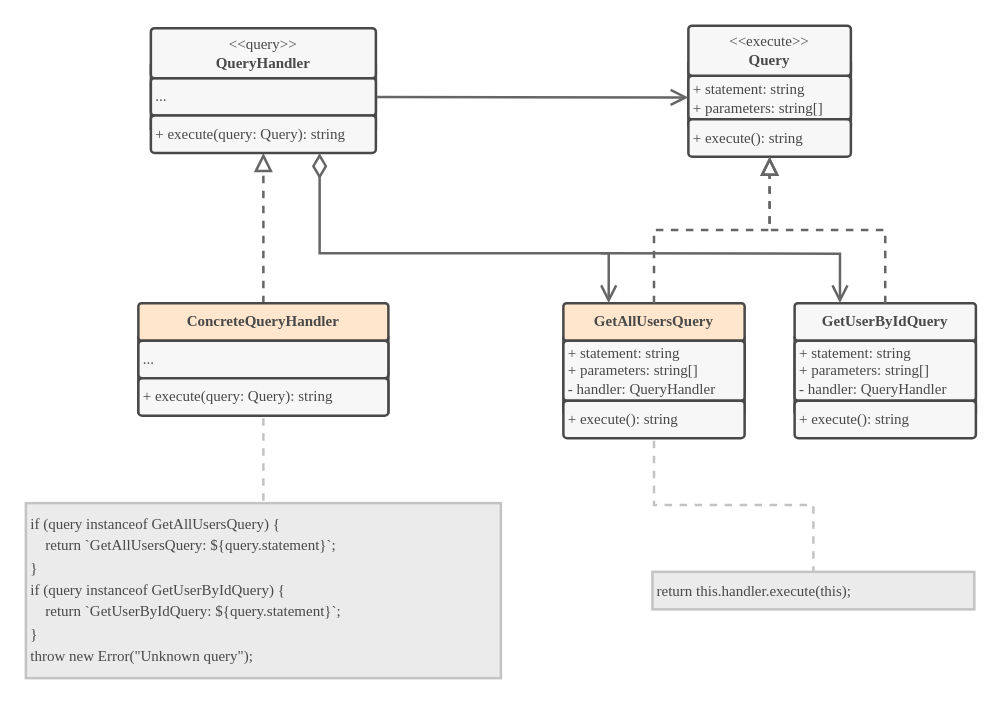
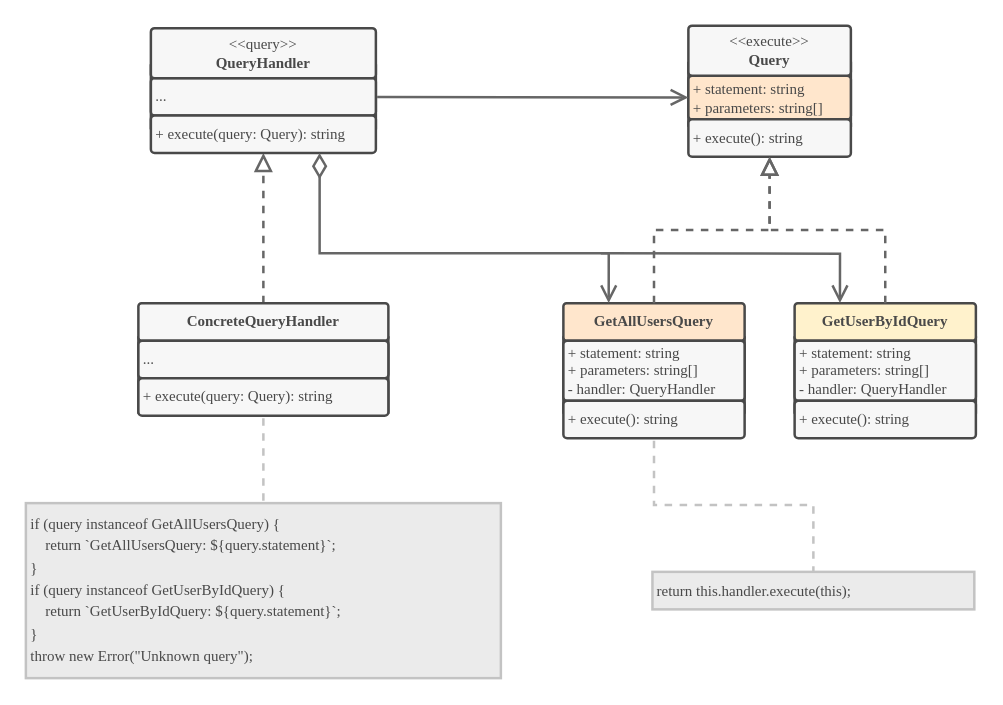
  <mxCell id="0" />
  <mxCell id="1" parent="0" />
  <mxCell id="2" style="edgeStyle=none;html=1;entryX=0.5;entryY=1;entryDx=0;entryDy=0;endArrow=block;rounded=0;strokeColor=#666666;fontSource=https%3A%2F%2Ffonts.googleapis.com%2Fcss%3Ffamily%3DNunito;targetPerimeterSpacing=0;dashed=1;endFill=0;strokeWidth=2;endSize=10;startSize=10;" parent="1" source="16" target="12" edge="1"><mxGeometry relative="1" as="geometry" /></mxCell>
  <mxCell id="3" value="" style="group" parent="1" vertex="1" connectable="0"><mxGeometry x="550" y="20" width="130" height="104.97" as="geometry" /></mxCell>
  <mxCell id="4" value="" style="whiteSpace=wrap;html=1;strokeColor=#494949;fillColor=#494949;container=0;strokeWidth=2;" parent="3" vertex="1"><mxGeometry y="29.93" width="130" height="50.07" as="geometry" /></mxCell>
- <mxCell id="5" value="&lt;div&gt;&lt;font face=&quot;Nunito&quot; color=&quot;#494949&quot;&gt;+ statement: string&lt;/font&gt;&lt;/div&gt;&lt;div&gt;&lt;span style=&quot;color: rgb(73, 73, 73); font-family: Nunito; background-color: initial;&quot;&gt;+ parameters: string[]&lt;/span&gt;&lt;/div&gt;" style="rounded=1;whiteSpace=wrap;html=1;arcSize=6;fillColor=#F7F7F7;strokeColor=#494949;align=left;spacingLeft=2;container=0;strokeWidth=2;absoluteArcSize=1;" parent="3" vertex="1"><mxGeometry y="40.0" width="130.0" height="35.0" as="geometry" /></mxCell>
+ <mxCell id="5" value="&lt;div&gt;&lt;font face=&quot;Nunito&quot; color=&quot;#494949&quot;&gt;+ statement: string&lt;/font&gt;&lt;/div&gt;&lt;div&gt;&lt;span style=&quot;color: rgb(73, 73, 73); font-family: Nunito; background-color: initial;&quot;&gt;+ parameters: string[]&lt;/span&gt;&lt;/div&gt;" style="rounded=1;whiteSpace=wrap;html=1;arcSize=6;fillColor=#ffe6cc;strokeColor=#494949;align=left;spacingLeft=2;container=0;strokeWidth=2;absoluteArcSize=1;" parent="3" vertex="1"><mxGeometry y="40.0" width="130.0" height="35.0" as="geometry" /></mxCell>
  <mxCell id="6" value="&lt;font face=&quot;Nunito&quot; color=&quot;#494949&quot;&gt;&amp;lt;&amp;lt;execute&amp;gt;&amp;gt;&lt;br&gt;&lt;b&gt;Query&lt;/b&gt;&lt;br&gt;&lt;/font&gt;" style="rounded=1;whiteSpace=wrap;html=1;arcSize=6;fillColor=#F7F7F7;strokeColor=#494949;container=1;strokeWidth=2;absoluteArcSize=1;collapsible=0;" parent="3" vertex="1"><mxGeometry width="130" height="40.0" as="geometry" /></mxCell>
  <mxCell id="7" value="&lt;font face=&quot;Nunito&quot;&gt;+&amp;nbsp;execute(): string&lt;/font&gt;" style="rounded=1;whiteSpace=wrap;html=1;arcSize=6;fillColor=#F7F7F7;strokeColor=#494949;align=left;perimeterSpacing=0;spacingLeft=2;fontColor=#494949;strokeWidth=2;container=0;absoluteArcSize=1;" parent="3" vertex="1"><mxGeometry y="74.97" width="130" height="30.0" as="geometry" /></mxCell>
  <mxCell id="8" value="" style="group" parent="1" vertex="1" connectable="0"><mxGeometry x="120" y="22" width="180" height="99.97" as="geometry" /></mxCell>
  <mxCell id="9" value="" style="whiteSpace=wrap;html=1;strokeColor=#494949;fillColor=#494949;container=0;strokeWidth=2;" parent="8" vertex="1"><mxGeometry y="29.93" width="180.0" height="50.07" as="geometry" /></mxCell>
  <mxCell id="10" value="&lt;font face=&quot;Nunito&quot; color=&quot;#494949&quot;&gt;...&lt;/font&gt;" style="rounded=1;whiteSpace=wrap;html=1;arcSize=6;fillColor=#F7F7F7;strokeColor=#494949;align=left;spacingLeft=2;container=0;strokeWidth=2;absoluteArcSize=1;" parent="8" vertex="1"><mxGeometry y="39.97" width="180.0" height="30" as="geometry" /></mxCell>
  <mxCell id="11" value="&lt;font face=&quot;Nunito&quot; color=&quot;#494949&quot;&gt;&amp;lt;&amp;lt;query&amp;gt;&amp;gt;&lt;br&gt;&lt;b&gt;QueryHandler&lt;/b&gt;&lt;br&gt;&lt;/font&gt;" style="rounded=1;whiteSpace=wrap;html=1;arcSize=6;fillColor=#F7F7F7;strokeColor=#494949;container=0;strokeWidth=2;absoluteArcSize=1;collapsible=0;" parent="8" vertex="1"><mxGeometry width="180.0" height="40" as="geometry" /></mxCell>
  <mxCell id="12" value="&lt;font face=&quot;Nunito&quot;&gt;+&amp;nbsp;execute(query: Query): string&lt;/font&gt;" style="rounded=1;whiteSpace=wrap;html=1;arcSize=6;fillColor=#F7F7F7;strokeColor=#494949;align=left;perimeterSpacing=0;spacingLeft=2;fontColor=#494949;strokeWidth=2;container=0;absoluteArcSize=1;" parent="8" vertex="1"><mxGeometry y="69.97" width="180.0" height="30" as="geometry" /></mxCell>
  <mxCell id="13" style="edgeStyle=none;html=1;sourcePerimeterSpacing=1;targetPerimeterSpacing=0;endArrow=open;rounded=0;strokeColor=#666666;startArrow=none;startFill=0;endFill=0;fontSource=https%3A%2F%2Ffonts.googleapis.com%2Fcss%3Ffamily%3DFira%2BCode%2BMedium;strokeWidth=2;endSize=10;startSize=10;" parent="1" source="10" target="5" edge="1"><mxGeometry relative="1" as="geometry"><mxPoint x="380" y="72" as="sourcePoint" /></mxGeometry></mxCell>
  <mxCell id="14" value="" style="group" parent="1" vertex="1" connectable="0"><mxGeometry x="110" y="242" width="200" height="90" as="geometry" /></mxCell>
  <mxCell id="15" value="" style="whiteSpace=wrap;html=1;fillColor=#494949;strokeColor=#494949;container=0;strokeWidth=2;" parent="14" vertex="1"><mxGeometry y="27.5" width="200" height="60" as="geometry" /></mxCell>
- <mxCell id="16" value="&lt;font face=&quot;Nunito&quot; color=&quot;#494949&quot;&gt;&lt;b&gt;ConcreteQueryHandler&lt;/b&gt;&lt;/font&gt;" style="rounded=1;whiteSpace=wrap;html=1;arcSize=5;fillColor=#ffe6cc;strokeColor=#494949;strokeWidth=2;container=0;absoluteArcSize=1;" parent="14" vertex="1"><mxGeometry width="200" height="30" as="geometry" /></mxCell>
+ <mxCell id="16" value="&lt;font face=&quot;Nunito&quot; color=&quot;#494949&quot;&gt;&lt;b&gt;ConcreteQueryHandler&lt;/b&gt;&lt;/font&gt;" style="rounded=1;whiteSpace=wrap;html=1;arcSize=5;fillColor=#F7F7F7;strokeColor=#494949;strokeWidth=2;container=0;absoluteArcSize=1;" parent="14" vertex="1"><mxGeometry width="200" height="30" as="geometry" /></mxCell>
  <mxCell id="17" value="&lt;font face=&quot;Nunito&quot;&gt;...&lt;/font&gt;" style="rounded=1;whiteSpace=wrap;html=1;arcSize=6;fillColor=#F7F7F7;strokeColor=#494949;align=left;perimeterSpacing=0;spacingLeft=2;fontColor=#494949;strokeWidth=2;container=0;absoluteArcSize=1;" parent="14" vertex="1"><mxGeometry y="30" width="200" height="30" as="geometry" /></mxCell>
  <mxCell id="18" value="&lt;span style=&quot;color: rgb(73, 73, 73); font-family: Nunito;&quot;&gt;+&amp;nbsp;execute(query: Query): string&lt;/span&gt;&lt;font face=&quot;Nunito&quot; color=&quot;#494949&quot;&gt;&lt;br&gt;&lt;/font&gt;" style="rounded=1;whiteSpace=wrap;html=1;arcSize=6;fillColor=#F7F7F7;strokeColor=#494949;align=left;spacingLeft=2;container=0;strokeWidth=2;absoluteArcSize=1;" parent="14" vertex="1"><mxGeometry y="60" width="200" height="30" as="geometry" /></mxCell>
  <mxCell id="19" value="" style="group" parent="1" vertex="1" connectable="0"><mxGeometry x="450" y="242" width="145" height="108" as="geometry" /></mxCell>
  <mxCell id="20" value="" style="whiteSpace=wrap;html=1;fillColor=#494949;strokeColor=#494949;container=0;strokeWidth=2;" parent="19" vertex="1"><mxGeometry y="27.5" width="145" height="60" as="geometry" /></mxCell>
  <mxCell id="21" value="&lt;font face=&quot;Nunito&quot; color=&quot;#494949&quot;&gt;&lt;b&gt;GetAllUsersQuery&lt;/b&gt;&lt;/font&gt;" style="rounded=1;whiteSpace=wrap;html=1;arcSize=5;fillColor=#ffe6cc;strokeColor=#494949;strokeWidth=2;container=0;absoluteArcSize=1;" parent="19" vertex="1"><mxGeometry width="145" height="30" as="geometry" /></mxCell>
  <mxCell id="22" value="&lt;div style=&quot;color: rgb(240, 240, 240);&quot;&gt;&lt;font face=&quot;Nunito&quot; color=&quot;#494949&quot;&gt;+ statement: string&lt;/font&gt;&lt;/div&gt;&lt;div style=&quot;color: rgb(240, 240, 240);&quot;&gt;&lt;span style=&quot;color: rgb(73, 73, 73); font-family: Nunito; background-color: initial;&quot;&gt;+ parameters: string[]&lt;/span&gt;&lt;/div&gt;&lt;div style=&quot;color: rgb(240, 240, 240);&quot;&gt;&lt;span style=&quot;color: rgb(73, 73, 73); font-family: Nunito; background-color: initial;&quot;&gt;- handler: QueryHandler&lt;/span&gt;&lt;/div&gt;" style="rounded=1;whiteSpace=wrap;html=1;arcSize=6;fillColor=#F7F7F7;strokeColor=#494949;align=left;perimeterSpacing=0;spacingLeft=2;fontColor=#494949;strokeWidth=2;container=0;absoluteArcSize=1;" parent="19" vertex="1"><mxGeometry y="30" width="145" height="48" as="geometry" /></mxCell>
  <mxCell id="23" value="&lt;span style=&quot;color: rgb(73, 73, 73); font-family: Nunito;&quot;&gt;+&amp;nbsp;execute(): string&lt;/span&gt;&lt;font face=&quot;Nunito&quot; color=&quot;#494949&quot;&gt;&lt;br&gt;&lt;/font&gt;" style="rounded=1;whiteSpace=wrap;html=1;arcSize=6;fillColor=#F7F7F7;strokeColor=#494949;align=left;spacingLeft=2;container=0;strokeWidth=2;absoluteArcSize=1;" parent="19" vertex="1"><mxGeometry y="78" width="145" height="30" as="geometry" /></mxCell>
  <mxCell id="24" value="" style="group" parent="1" vertex="1" connectable="0"><mxGeometry x="635" y="242" width="145" height="108" as="geometry" /></mxCell>
  <mxCell id="25" value="" style="whiteSpace=wrap;html=1;fillColor=#494949;strokeColor=#494949;container=0;strokeWidth=2;" parent="24" vertex="1"><mxGeometry y="27.5" width="145" height="60" as="geometry" /></mxCell>
- <mxCell id="26" value="&lt;font face=&quot;Nunito&quot; color=&quot;#494949&quot;&gt;&lt;b&gt;GetUserByIdQuery&lt;/b&gt;&lt;/font&gt;" style="rounded=1;whiteSpace=wrap;html=1;arcSize=5;fillColor=#F7F7F7;strokeColor=#494949;strokeWidth=2;container=0;absoluteArcSize=1;" parent="24" vertex="1"><mxGeometry width="145" height="30" as="geometry" /></mxCell>
+ <mxCell id="26" value="&lt;font face=&quot;Nunito&quot; color=&quot;#494949&quot;&gt;&lt;b&gt;GetUserByIdQuery&lt;/b&gt;&lt;/font&gt;" style="rounded=1;whiteSpace=wrap;html=1;arcSize=5;fillColor=#fff2cc;strokeColor=#494949;strokeWidth=2;container=0;absoluteArcSize=1;" parent="24" vertex="1"><mxGeometry width="145" height="30" as="geometry" /></mxCell>
  <mxCell id="27" value="&lt;div style=&quot;color: rgb(240, 240, 240);&quot;&gt;&lt;font face=&quot;Nunito&quot; color=&quot;#494949&quot;&gt;+ statement: string&lt;/font&gt;&lt;/div&gt;&lt;div style=&quot;color: rgb(240, 240, 240);&quot;&gt;&lt;span style=&quot;color: rgb(73, 73, 73); font-family: Nunito; background-color: initial;&quot;&gt;+ parameters: string[]&lt;/span&gt;&lt;/div&gt;&lt;div style=&quot;color: rgb(240, 240, 240);&quot;&gt;&lt;span style=&quot;color: rgb(73, 73, 73); font-family: Nunito; background-color: initial;&quot;&gt;- handler: QueryHandler&lt;/span&gt;&lt;/div&gt;" style="rounded=1;whiteSpace=wrap;html=1;arcSize=6;fillColor=#F7F7F7;strokeColor=#494949;align=left;perimeterSpacing=0;spacingLeft=2;fontColor=#494949;strokeWidth=2;container=0;absoluteArcSize=1;" parent="24" vertex="1"><mxGeometry y="30" width="145" height="48" as="geometry" /></mxCell>
  <mxCell id="28" value="&lt;span style=&quot;color: rgb(73, 73, 73); font-family: Nunito;&quot;&gt;+&amp;nbsp;execute(): string&lt;/span&gt;&lt;font face=&quot;Nunito&quot; color=&quot;#494949&quot;&gt;&lt;br&gt;&lt;/font&gt;" style="rounded=1;whiteSpace=wrap;html=1;arcSize=6;fillColor=#F7F7F7;strokeColor=#494949;align=left;spacingLeft=2;container=0;strokeWidth=2;absoluteArcSize=1;" parent="24" vertex="1"><mxGeometry y="78" width="145" height="30" as="geometry" /></mxCell>
  <mxCell id="29" style="edgeStyle=orthogonalEdgeStyle;html=1;entryX=0.5;entryY=1;entryDx=0;entryDy=0;startArrow=none;startFill=0;endArrow=block;endFill=0;sourcePerimeterSpacing=0;targetPerimeterSpacing=0;rounded=0;strokeColor=#666666;fontSource=https%3A%2F%2Ffonts.googleapis.com%2Fcss%3Ffamily%3DNunito;dashed=1;strokeWidth=2;endSize=10;startSize=10;" parent="1" source="21" target="7" edge="1"><mxGeometry relative="1" as="geometry" /></mxCell>
  <mxCell id="30" style="edgeStyle=orthogonalEdgeStyle;html=1;entryX=0.5;entryY=1;entryDx=0;entryDy=0;startArrow=none;startFill=0;endArrow=block;endFill=0;sourcePerimeterSpacing=0;targetPerimeterSpacing=0;rounded=0;strokeColor=#666666;fontSource=https%3A%2F%2Ffonts.googleapis.com%2Fcss%3Ffamily%3DNunito;dashed=1;strokeWidth=2;endSize=10;startSize=10;" parent="1" source="26" target="7" edge="1"><mxGeometry relative="1" as="geometry" /></mxCell>
  <mxCell id="31" style="edgeStyle=orthogonalEdgeStyle;html=1;entryX=0.25;entryY=0;entryDx=0;entryDy=0;startArrow=diamondThin;startFill=0;endArrow=open;endFill=0;sourcePerimeterSpacing=1;targetPerimeterSpacing=1;rounded=0;strokeColor=#666666;strokeWidth=2;startSize=15;endSize=10;exitX=0.75;exitY=1;exitDx=0;exitDy=0;" parent="1" source="12" target="21" edge="1"><mxGeometry relative="1" as="geometry"><Array as="points"><mxPoint x="255" y="202" /><mxPoint x="486" y="202" /></Array></mxGeometry></mxCell>
  <mxCell id="32" style="edgeStyle=orthogonalEdgeStyle;html=1;entryX=0.25;entryY=0;entryDx=0;entryDy=0;startArrow=none;startFill=0;endArrow=open;endFill=0;sourcePerimeterSpacing=1;targetPerimeterSpacing=1;rounded=0;strokeColor=#666666;strokeWidth=2;startSize=15;endSize=10;" parent="1" target="26" edge="1"><mxGeometry relative="1" as="geometry"><mxPoint x="480" y="202" as="sourcePoint" /></mxGeometry></mxCell>
  <mxCell id="33" value="&lt;div style=&quot;line-height: 26px;&quot;&gt;&lt;div style=&quot;line-height: 26px;&quot;&gt;&lt;div style=&quot;line-height: 26px;&quot;&gt;&lt;div style=&quot;line-height: 147%;&quot;&gt;&lt;div style=&quot;line-height: 147%;&quot;&gt;&lt;div style=&quot;line-height: 137%;&quot;&gt;&lt;div style=&quot;line-height: 137%;&quot;&gt;&lt;div style=&quot;line-height: 26px;&quot;&gt;&lt;font data-font-src=&quot;https://fonts.googleapis.com/css?family=Fira+Code+Medium&quot; face=&quot;Fira Code Medium&quot;&gt;return this.handler.execute(this);&lt;/font&gt;&lt;/div&gt;&lt;/div&gt;&lt;/div&gt;&lt;/div&gt;&lt;/div&gt;&lt;/div&gt;&lt;/div&gt;&lt;/div&gt;" style="rounded=0;whiteSpace=wrap;html=1;fontColor=#494949;strokeColor=#C3C3C3;fillColor=#EBEBEB;align=left;verticalAlign=middle;spacingLeft=2;spacingRight=1;strokeWidth=2;" parent="1" vertex="1"><mxGeometry x="521.25" y="457" width="257.5" height="30" as="geometry" /></mxCell>
  <mxCell id="34" style="edgeStyle=orthogonalEdgeStyle;html=1;entryX=0.5;entryY=0;entryDx=0;entryDy=0;startArrow=none;startFill=0;endArrow=none;endFill=0;sourcePerimeterSpacing=2;targetPerimeterSpacing=1;rounded=0;strokeColor=#C3C3C3;fontSource=https%3A%2F%2Ffonts.googleapis.com%2Fcss%3Ffamily%3DFira%2BCode%2BMedium;strokeWidth=2;startSize=15;endSize=10;dashed=1;" parent="1" source="23" target="33" edge="1"><mxGeometry relative="1" as="geometry" /></mxCell>
  <mxCell id="35" style="edgeStyle=orthogonalEdgeStyle;html=1;entryX=0.5;entryY=1;entryDx=0;entryDy=0;fontFamily=Helvetica;fontSource=https%3A%2F%2Ffonts.googleapis.com%2Fcss%3Ffamily%3DFira%2BCode%2BMedium;startArrow=none;startFill=0;endArrow=none;endFill=0;sourcePerimeterSpacing=2;targetPerimeterSpacing=1;rounded=0;strokeColor=#C3C3C3;strokeWidth=2;startSize=15;endSize=10;dashed=1;" parent="1" source="36" target="18" edge="1"><mxGeometry relative="1" as="geometry" /></mxCell>
  <mxCell id="36" value="&lt;div style=&quot;line-height: 26px;&quot;&gt;&lt;div style=&quot;line-height: 26px;&quot;&gt;&lt;div style=&quot;line-height: 26px;&quot;&gt;&lt;div style=&quot;line-height: 147%;&quot;&gt;&lt;div style=&quot;line-height: 147%;&quot;&gt;&lt;div style=&quot;line-height: 137%;&quot;&gt;&lt;div style=&quot;line-height: 137%;&quot;&gt;&lt;div style=&quot;line-height: 147%;&quot;&gt;&lt;div style=&quot;line-height: 147%;&quot;&gt;&lt;font data-font-src=&quot;https://fonts.googleapis.com/css?family=Fira+Code+Medium&quot; face=&quot;Fira Code Medium&quot;&gt;if (query instanceof GetAllUsersQuery) {&lt;/font&gt;&lt;/div&gt;&lt;div style=&quot;line-height: 147%;&quot;&gt;&lt;font data-font-src=&quot;https://fonts.googleapis.com/css?family=Fira+Code+Medium&quot; face=&quot;Fira Code Medium&quot;&gt;&amp;nbsp; &amp;nbsp; return `GetAllUsersQuery: ${query.statement}`;&lt;/font&gt;&lt;/div&gt;&lt;div style=&quot;line-height: 147%;&quot;&gt;&lt;font data-font-src=&quot;https://fonts.googleapis.com/css?family=Fira+Code+Medium&quot; face=&quot;Fira Code Medium&quot;&gt;}&lt;/font&gt;&lt;/div&gt;&lt;div style=&quot;line-height: 147%;&quot;&gt;&lt;font data-font-src=&quot;https://fonts.googleapis.com/css?family=Fira+Code+Medium&quot; face=&quot;Fira Code Medium&quot;&gt;if (query instanceof GetUserByIdQuery) {&lt;/font&gt;&lt;/div&gt;&lt;div style=&quot;line-height: 147%;&quot;&gt;&lt;font data-font-src=&quot;https://fonts.googleapis.com/css?family=Fira+Code+Medium&quot; face=&quot;Fira Code Medium&quot;&gt;&amp;nbsp; &amp;nbsp; return `GetUserByIdQuery: ${query.statement}`;&lt;/font&gt;&lt;/div&gt;&lt;div style=&quot;line-height: 147%;&quot;&gt;&lt;font data-font-src=&quot;https://fonts.googleapis.com/css?family=Fira+Code+Medium&quot; face=&quot;Fira Code Medium&quot;&gt;}&lt;/font&gt;&lt;/div&gt;&lt;div style=&quot;line-height: 147%;&quot;&gt;&lt;font data-font-src=&quot;https://fonts.googleapis.com/css?family=Fira+Code+Medium&quot; face=&quot;Fira Code Medium&quot;&gt;throw new Error(&quot;Unknown query&quot;);&lt;/font&gt;&lt;/div&gt;&lt;/div&gt;&lt;/div&gt;&lt;/div&gt;&lt;/div&gt;&lt;/div&gt;&lt;/div&gt;&lt;/div&gt;&lt;/div&gt;" style="rounded=0;whiteSpace=wrap;html=1;fontColor=#494949;strokeColor=#C3C3C3;fillColor=#EBEBEB;align=left;verticalAlign=middle;spacingLeft=2;spacingRight=1;strokeWidth=2;" parent="1" vertex="1"><mxGeometry x="20" y="402" width="380" height="140" as="geometry" /></mxCell>
